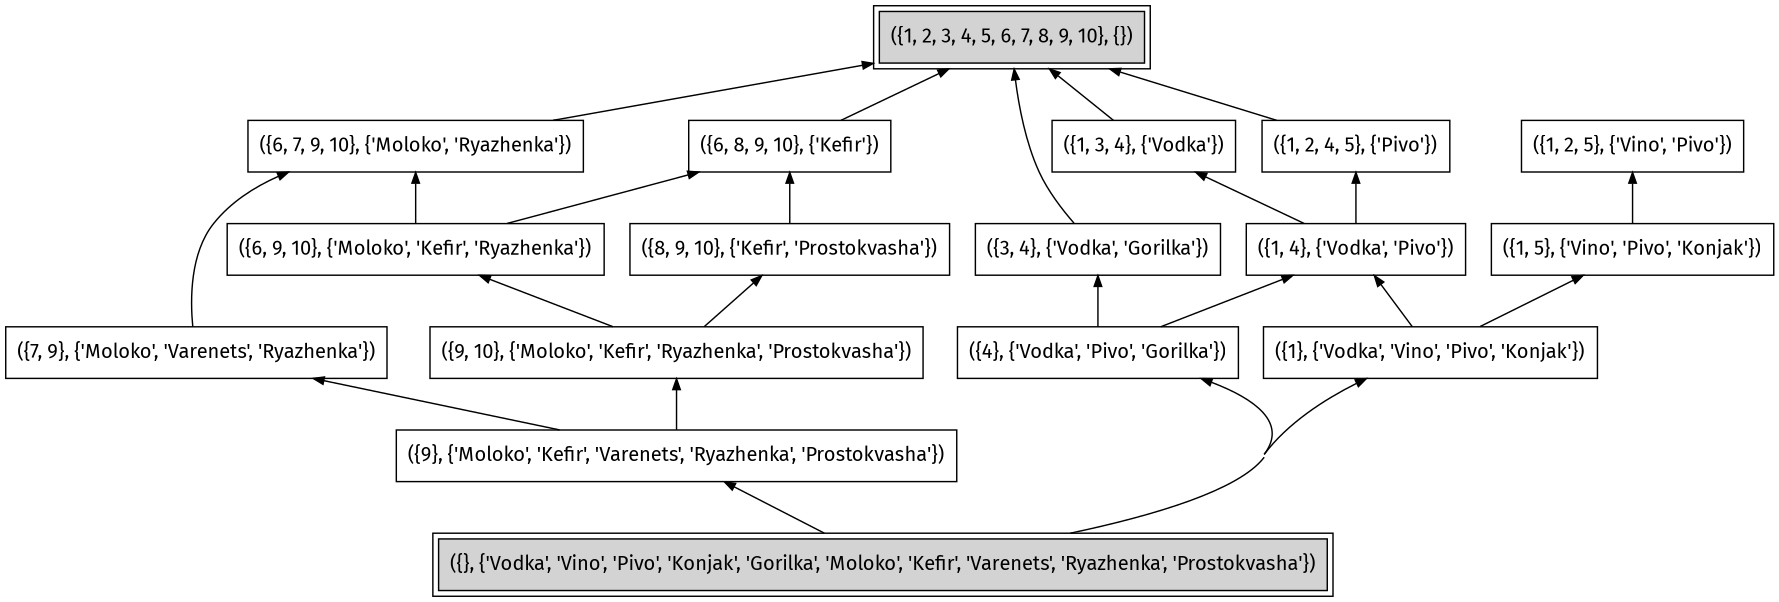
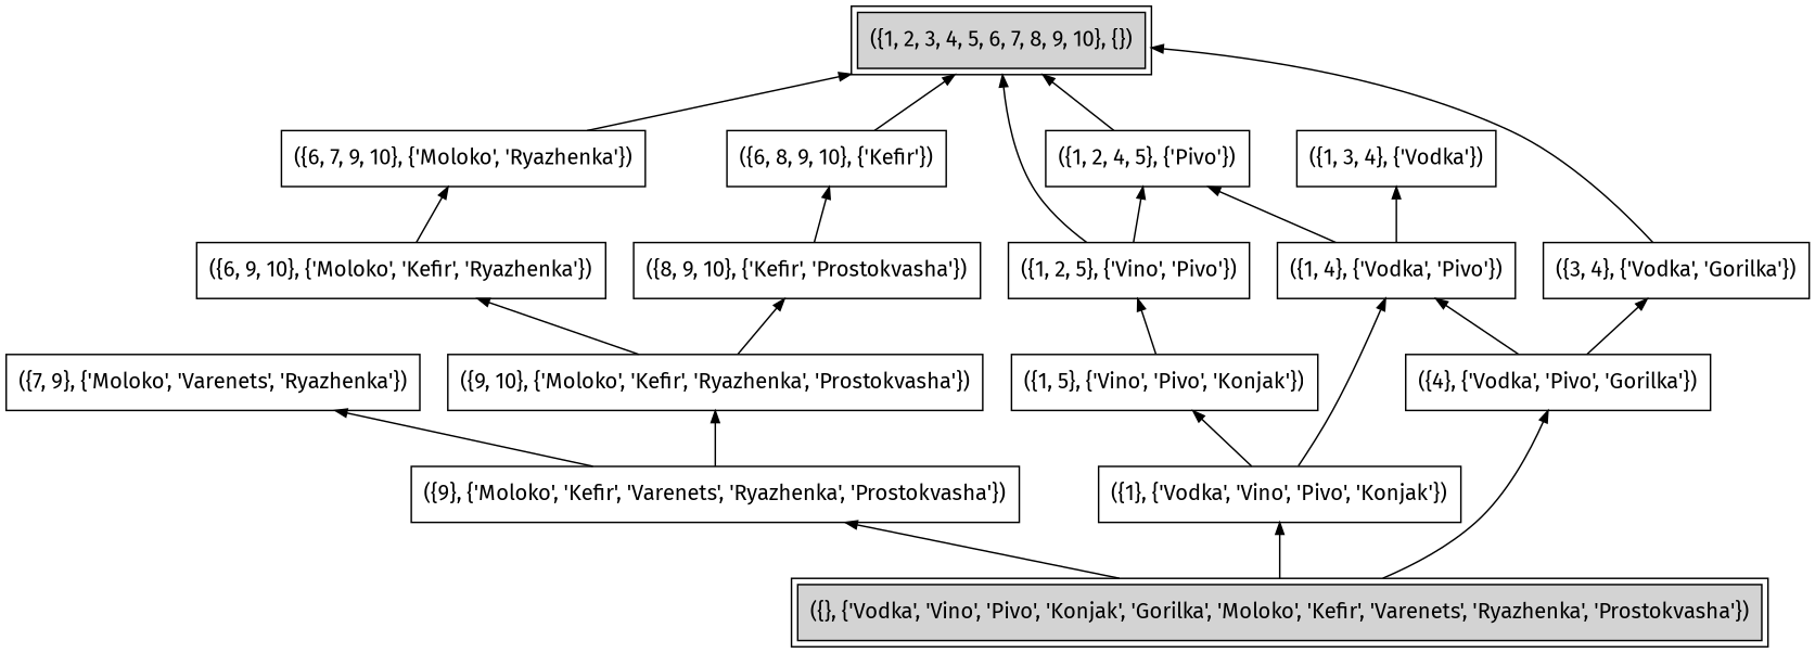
  digraph {
    concentrate=true
    fontname="Fira Sans"
    rankdir=TB
    node [fontname="Fira Sans" peripheries=1 shape=box style=solid color=black]
    edge [arrowsize=0.75 color=black dir=back fontname="Fira Sans"]
    n1 [label="({1, 2, 3, 4, 5, 6, 7, 8, 9, 10}, {})" peripheries=2 style=filled color=""]
    n2 [label="({1, 2, 4, 5}, {'Pivo'})"]
    n3 [label="({1, 3, 4}, {'Vodka'})"]
    n4 [label="({6, 7, 9, 10}, {'Moloko', 'Ryazhenka'})"]
    n5 [label="({6, 8, 9, 10}, {'Kefir'})"]
    n6 [label="({3, 4}, {'Vodka', 'Gorilka'})"]
    n7 [label="({1, 2, 5}, {'Vino', 'Pivo'})"]
    n8 [label="({1, 4}, {'Vodka', 'Pivo'})"]
    n9 [label="({6, 9, 10}, {'Moloko', 'Kefir', 'Ryazhenka'})"]
    n10 [label="({7, 9}, {'Moloko', 'Varenets', 'Ryazhenka'})"]
    n11 [label="({8, 9, 10}, {'Kefir', 'Prostokvasha'})"]
    n12 [label="({}, {'Vodka', 'Vino', 'Pivo', 'Konjak', 'Gorilka', 'Moloko', 'Kefir', 'Varenets', 'Ryazhenka', 'Prostokvasha'})" peripheries=2 style=filled color=""]
    n13 [label="({1, 5}, {'Vino', 'Pivo', 'Konjak'})"]
    n14 [label="({1}, {'Vodka', 'Vino', 'Pivo', 'Konjak'})"]
    n15 [label="({4}, {'Vodka', 'Pivo', 'Gorilka'})"]
    n16 [label="({9, 10}, {'Moloko', 'Kefir', 'Ryazhenka', 'Prostokvasha'})"]
    n17 [label="({9}, {'Moloko', 'Kefir', 'Varenets', 'Ryazhenka', 'Prostokvasha'})"]
    n1 -> n2
-   n1 -> n3
+   n1 -> n7
    n1 -> n4
    n1 -> n5
    n1 -> n6
+   n2 -> n7
    n2 -> n8
    n3 -> n8
    n4 -> n9
-   n4 -> n10
-   n5 -> n9
    n5 -> n11
    n6 -> n15
    n7 -> n13
    n8 -> n14
    n8 -> n15
    n9 -> n16
    n10 -> n17
    n11 -> n16
    n13 -> n14
    n14 -> n12
    n15 -> n12
    n16 -> n17
    n17 -> n12
  }
